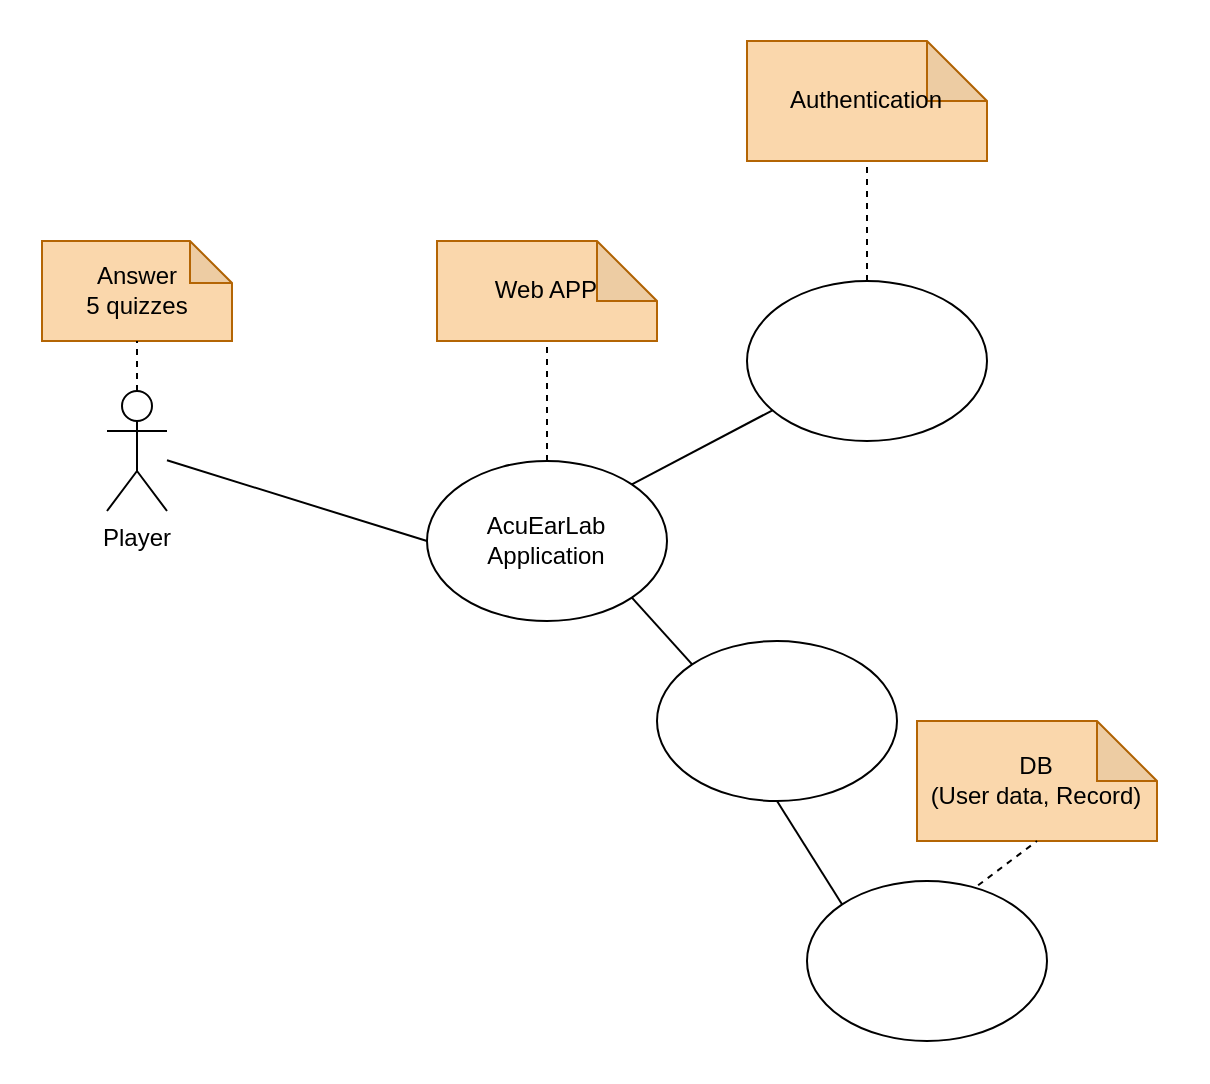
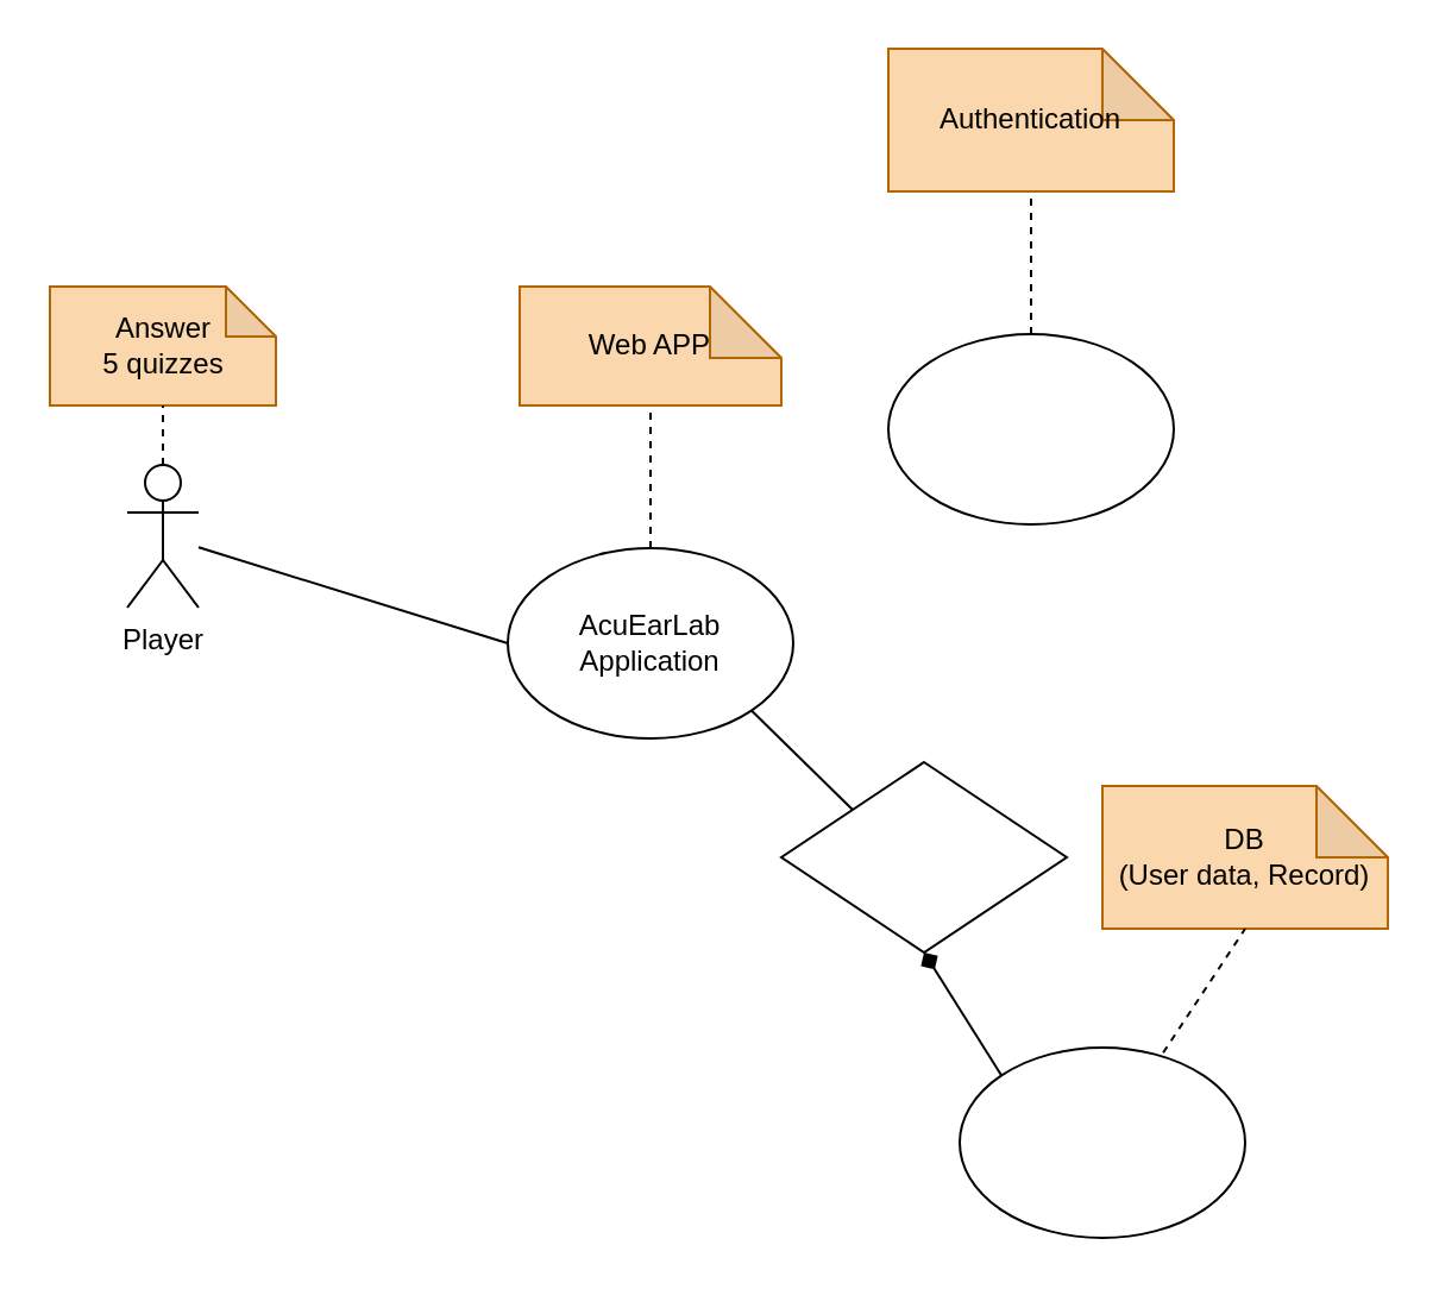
  <mxCell id="0" />
  <mxCell id="1" parent="0" />
  <mxCell id="2" value="Player" style="shape=umlActor;verticalLabelPosition=bottom;verticalAlign=top;html=1;outlineConnect=0;" vertex="1" parent="1"><mxGeometry x="53" y="195" width="30" height="60" as="geometry" /></mxCell>
  <mxCell id="3" value="AcuEarLab&lt;br&gt;Application" style="ellipse;whiteSpace=wrap;html=1;" vertex="1" parent="1"><mxGeometry x="213" y="230" width="120" height="80" as="geometry" /></mxCell>
  <mxCell id="4" value="&lt;font color=&quot;#000000&quot;&gt;Web APP&lt;/font&gt;" style="shape=note;whiteSpace=wrap;html=1;backgroundOutline=1;darkOpacity=0.05;fillColor=#fad7ac;strokeColor=#b46504;" vertex="1" parent="1"><mxGeometry x="218" y="120" width="110" height="50" as="geometry" /></mxCell>
  <mxCell id="5" value="&lt;font color=&quot;#000000&quot;&gt;Answer&lt;br&gt;5 quizzes&lt;br&gt;&lt;/font&gt;" style="shape=note;whiteSpace=wrap;html=1;backgroundOutline=1;darkOpacity=0.05;fillColor=#fad7ac;strokeColor=#b46504;size=21;" vertex="1" parent="1"><mxGeometry x="20.5" y="120" width="95" height="50" as="geometry" /></mxCell>
  <mxCell id="6" value="" style="endArrow=none;dashed=1;html=1;fontColor=#000000;exitX=0.5;exitY=0;exitDx=0;exitDy=0;exitPerimeter=0;" edge="1" parent="1" source="2" target="5"><mxGeometry width="50" height="50" relative="1" as="geometry"><mxPoint x="153" y="280" as="sourcePoint" /><mxPoint x="203" y="230" as="targetPoint" /></mxGeometry></mxCell>
  <mxCell id="7" value="" style="endArrow=none;html=1;fontColor=#000000;" edge="1" parent="1" source="2"><mxGeometry width="50" height="50" relative="1" as="geometry"><mxPoint x="153" y="280" as="sourcePoint" /><mxPoint x="213" y="270" as="targetPoint" /></mxGeometry></mxCell>
  <mxCell id="8" value="" style="endArrow=none;dashed=1;html=1;fontColor=#000000;exitX=0.5;exitY=0;exitDx=0;exitDy=0;entryX=0.5;entryY=1;entryDx=0;entryDy=0;entryPerimeter=0;" edge="1" parent="1" source="3" target="4"><mxGeometry width="50" height="50" relative="1" as="geometry"><mxPoint x="313" y="230" as="sourcePoint" /><mxPoint x="363" y="180" as="targetPoint" /><Array as="points" /></mxGeometry></mxCell>
  <mxCell id="9" value="&lt;font color=&quot;#ffffff&quot;&gt;Clerk&lt;br&gt;&lt;/font&gt;" style="ellipse;whiteSpace=wrap;html=1;fontColor=#000000;" vertex="1" parent="1"><mxGeometry x="373" y="140" width="120" height="80" as="geometry" /></mxCell>
- <mxCell id="10" value="" style="endArrow=none;html=1;fontColor=#FFFFFF;exitX=1;exitY=0;exitDx=0;exitDy=0;" edge="1" parent="1" source="3" target="9"><mxGeometry width="50" height="50" relative="1" as="geometry"><mxPoint x="213" y="280" as="sourcePoint" /><mxPoint x="263" y="230" as="targetPoint" /></mxGeometry></mxCell>
  <mxCell id="11" value="&lt;font color=&quot;#000000&quot;&gt;Authentication&lt;/font&gt;" style="shape=note;whiteSpace=wrap;html=1;backgroundOutline=1;darkOpacity=0.05;fillColor=#fad7ac;strokeColor=#b46504;" vertex="1" parent="1"><mxGeometry x="373" y="20" width="120" height="60" as="geometry" /></mxCell>
  <mxCell id="12" value="" style="endArrow=none;dashed=1;html=1;fontColor=#000000;exitX=0.5;exitY=0;exitDx=0;exitDy=0;entryX=0.5;entryY=1;entryDx=0;entryDy=0;entryPerimeter=0;" edge="1" parent="1" target="11"><mxGeometry width="50" height="50" relative="1" as="geometry"><mxPoint x="433" y="140" as="sourcePoint" /><mxPoint x="523" y="90" as="targetPoint" /><Array as="points" /></mxGeometry></mxCell>
  <mxCell id="13" value="&lt;font color=&quot;#ffffff&quot;&gt;MongoDB&lt;br&gt;&lt;/font&gt;" style="ellipse;whiteSpace=wrap;html=1;fontColor=#000000;" vertex="1" parent="1"><mxGeometry x="403" y="440" width="120" height="80" as="geometry" /></mxCell>
- <mxCell id="14" value="Mongoose" style="ellipse;whiteSpace=wrap;html=1;fontColor=#FFFFFF;" vertex="1" parent="1"><mxGeometry x="328" y="320" width="120" height="80" as="geometry" /></mxCell>
+ <mxCell id="14" value="Mongoose" style="rhombus;whiteSpace=wrap;html=1;fontColor=#FFFFFF;" vertex="1" parent="1"><mxGeometry x="328" y="320" width="120" height="80" as="geometry" /></mxCell>
  <mxCell id="15" value="" style="endArrow=none;html=1;fontColor=#FFFFFF;exitX=1;exitY=1;exitDx=0;exitDy=0;entryX=0;entryY=0;entryDx=0;entryDy=0;" edge="1" parent="1" source="3" target="14"><mxGeometry width="50" height="50" relative="1" as="geometry"><mxPoint x="343" y="410" as="sourcePoint" /><mxPoint x="393" y="360" as="targetPoint" /></mxGeometry></mxCell>
- <mxCell id="16" value="" style="endArrow=none;html=1;fontColor=#FFFFFF;entryX=0.5;entryY=1;entryDx=0;entryDy=0;exitX=0;exitY=0;exitDx=0;exitDy=0;" edge="1" parent="1" source="13" target="14"><mxGeometry width="50" height="50" relative="1" as="geometry"><mxPoint x="343" y="410" as="sourcePoint" /><mxPoint x="393" y="360" as="targetPoint" /></mxGeometry></mxCell>
- <mxCell id="17" value="&lt;font color=&quot;#000000&quot;&gt;DB&lt;br&gt;(User data, Record)&lt;br&gt;&lt;/font&gt;" style="shape=note;whiteSpace=wrap;html=1;backgroundOutline=1;darkOpacity=0.05;fillColor=#fad7ac;strokeColor=#b46504;" vertex="1" parent="1"><mxGeometry x="458" y="360" width="120" height="60" as="geometry" /></mxCell>
+ <mxCell id="16" value="" style="endArrow=diamond;html=1;fontColor=#FFFFFF;entryX=0.5;entryY=1;entryDx=0;entryDy=0;exitX=0;exitY=0;exitDx=0;exitDy=0;" edge="1" parent="1" source="13" target="14"><mxGeometry width="50" height="50" relative="1" as="geometry"><mxPoint x="343" y="410" as="sourcePoint" /><mxPoint x="393" y="360" as="targetPoint" /></mxGeometry></mxCell>
+ <mxCell id="17" value="&lt;font color=&quot;#000000&quot;&gt;DB&lt;br&gt;(User data, Record)&lt;br&gt;&lt;/font&gt;" style="shape=note;whiteSpace=wrap;html=1;backgroundOutline=1;darkOpacity=0.05;fillColor=#fad7ac;strokeColor=#b46504;" vertex="1" parent="1"><mxGeometry x="463" y="330" width="120" height="60" as="geometry" /></mxCell>
  <mxCell id="18" value="" style="endArrow=none;dashed=1;html=1;fontColor=#000000;exitX=0.713;exitY=0.027;exitDx=0;exitDy=0;entryX=0.5;entryY=1;entryDx=0;entryDy=0;entryPerimeter=0;exitPerimeter=0;" edge="1" parent="1" target="17" source="13"><mxGeometry width="50" height="50" relative="1" as="geometry"><mxPoint x="523" y="450" as="sourcePoint" /><mxPoint x="613" y="400" as="targetPoint" /><Array as="points" /></mxGeometry></mxCell>
